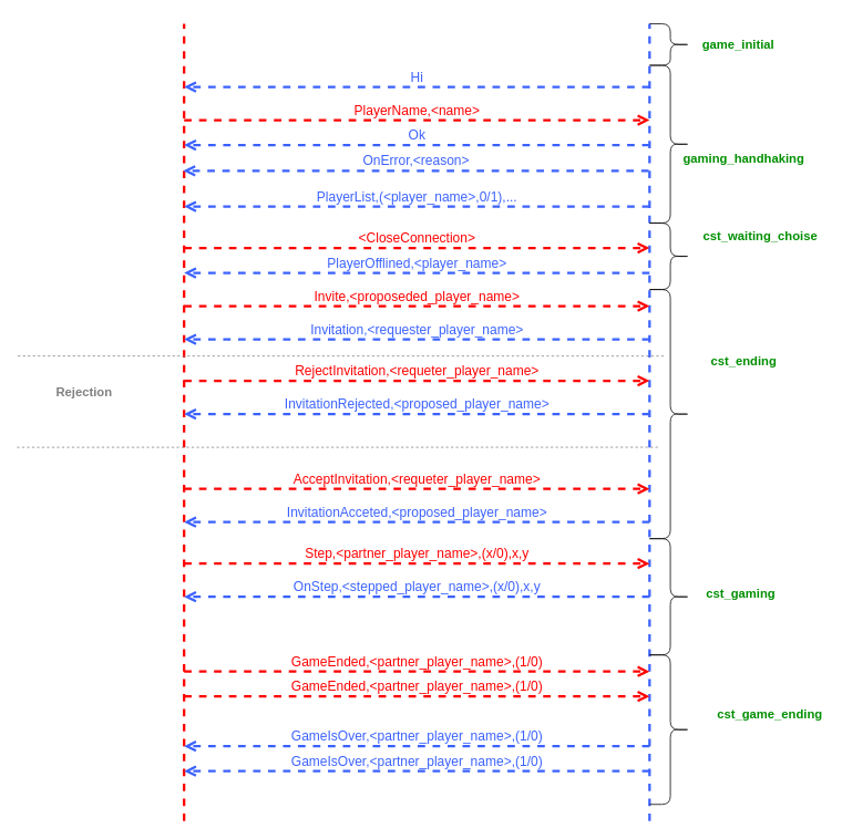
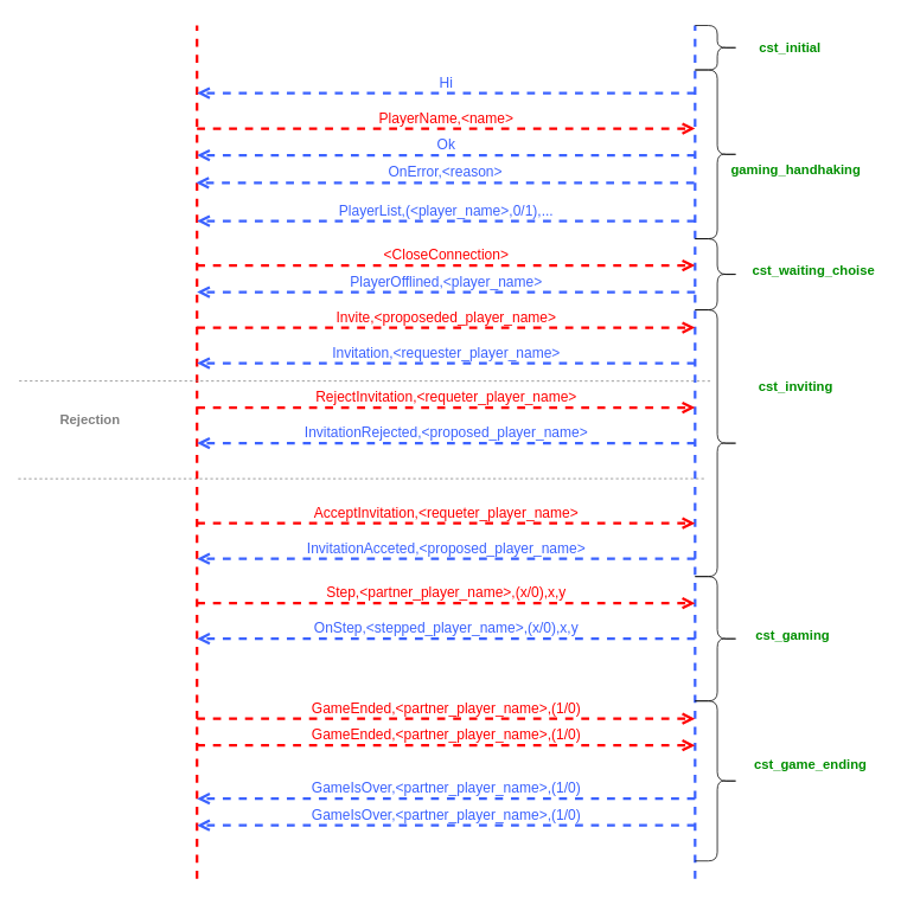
  <mxCell id="0" />
  <mxCell id="1" parent="0" />
  <mxCell id="2" value="" style="endArrow=none;dashed=1;html=1;rounded=0;strokeWidth=3;strokeColor=#FF0000;" parent="1" edge="1"><mxGeometry width="50" height="50" relative="1" as="geometry"><mxPoint x="221" y="988" as="sourcePoint" /><mxPoint x="221" y="28" as="targetPoint" /></mxGeometry></mxCell>
  <mxCell id="3" value="" style="endArrow=none;dashed=1;html=1;rounded=0;strokeWidth=3;strokeColor=#3B62FF;" parent="1" edge="1"><mxGeometry width="50" height="50" relative="1" as="geometry"><mxPoint x="781" y="988" as="sourcePoint" /><mxPoint x="781" y="28" as="targetPoint" /></mxGeometry></mxCell>
  <mxCell id="4" value="Hi" style="html=1;verticalAlign=bottom;endArrow=open;dashed=1;endSize=8;rounded=0;fontSize=16;fontColor=#3B62FF;strokeColor=#3B62FF;strokeWidth=3;" parent="1" edge="1"><mxGeometry relative="1" as="geometry"><mxPoint x="781" y="104" as="sourcePoint" /><mxPoint x="221" y="104" as="targetPoint" /></mxGeometry></mxCell>
  <mxCell id="5" value="PlayerName,&amp;lt;name&amp;gt;" style="html=1;verticalAlign=bottom;endArrow=open;dashed=1;endSize=8;rounded=0;fontSize=16;fontColor=#FF0000;strokeColor=#FF0000;strokeWidth=3;" parent="1" edge="1"><mxGeometry relative="1" as="geometry"><mxPoint x="221" y="144" as="sourcePoint" /><mxPoint x="781" y="144" as="targetPoint" /></mxGeometry></mxCell>
  <mxCell id="6" value="Ok" style="html=1;verticalAlign=bottom;endArrow=open;dashed=1;endSize=8;rounded=0;fontSize=16;fontColor=#3B62FF;strokeColor=#3B62FF;strokeWidth=3;" parent="1" edge="1"><mxGeometry relative="1" as="geometry"><mxPoint x="781" y="174" as="sourcePoint" /><mxPoint x="221" y="174" as="targetPoint" /></mxGeometry></mxCell>
  <mxCell id="7" value="Invite,&amp;lt;proposeded_player_name&amp;gt;" style="html=1;verticalAlign=bottom;endArrow=open;dashed=1;endSize=8;rounded=0;fontSize=16;fontColor=#FF0000;strokeColor=#FF0000;strokeWidth=3;" parent="1" edge="1"><mxGeometry relative="1" as="geometry"><mxPoint x="221" y="368" as="sourcePoint" /><mxPoint x="781" y="368" as="targetPoint" /></mxGeometry></mxCell>
  <mxCell id="8" value="Invitation,&amp;lt;requester_player_name&amp;gt;" style="html=1;verticalAlign=bottom;endArrow=open;dashed=1;endSize=8;rounded=0;fontSize=16;fontColor=#3B62FF;strokeColor=#3B62FF;strokeWidth=3;" parent="1" edge="1"><mxGeometry relative="1" as="geometry"><mxPoint x="781" y="408" as="sourcePoint" /><mxPoint x="221" y="408" as="targetPoint" /></mxGeometry></mxCell>
  <mxCell id="9" value="RejectInvitation,&amp;lt;requeter_player_name&amp;gt;" style="html=1;verticalAlign=bottom;endArrow=open;dashed=1;endSize=8;rounded=0;fontSize=16;fontColor=#FF0000;strokeColor=#FF0000;strokeWidth=3;" parent="1" edge="1"><mxGeometry relative="1" as="geometry"><mxPoint x="221" y="458" as="sourcePoint" /><mxPoint x="781" y="458" as="targetPoint" /></mxGeometry></mxCell>
  <mxCell id="10" value="InvitationRejected,&amp;lt;proposed_player_name&amp;gt;" style="html=1;verticalAlign=bottom;endArrow=open;dashed=1;endSize=8;rounded=0;fontSize=16;fontColor=#3B62FF;strokeColor=#3B62FF;strokeWidth=3;" parent="1" edge="1"><mxGeometry relative="1" as="geometry"><mxPoint x="781" y="498" as="sourcePoint" /><mxPoint x="221" y="498" as="targetPoint" /></mxGeometry></mxCell>
  <mxCell id="11" value="" style="endArrow=none;dashed=1;html=1;rounded=0;fontSize=16;fontColor=#FF0000;strokeColor=#808080;strokeWidth=1;entryX=0.6;entryY=0.267;entryDx=0;entryDy=0;entryPerimeter=0;" parent="1" target="32" edge="1"><mxGeometry width="50" height="50" relative="1" as="geometry"><mxPoint y="428" as="sourcePoint" x="21" /><mxPoint x="851" y="428" as="targetPoint" /></mxGeometry></mxCell>
  <mxCell id="12" value="" style="endArrow=none;dashed=1;html=1;rounded=0;fontSize=16;fontColor=#FF0000;strokeColor=#808080;strokeWidth=1;entryX=0.8;entryY=0.633;entryDx=0;entryDy=0;entryPerimeter=0;" parent="1" target="32" edge="1"><mxGeometry width="50" height="50" relative="1" as="geometry"><mxPoint x="20" y="538" as="sourcePoint" /><mxPoint x="850" y="538" as="targetPoint" /></mxGeometry></mxCell>
  <mxCell id="13" value="Rejection" style="text;align=center;fontStyle=1;verticalAlign=middle;spacingLeft=3;spacingRight=3;strokeColor=none;rotatable=0;points=[[0,0.5],[1,0.5]];portConstraint=eastwest;fontSize=15;fontColor=#808080;" parent="1" vertex="1"><mxGeometry x="61" y="458" width="80" height="26" as="geometry" /></mxCell>
  <mxCell id="14" value="AcceptInvitation,&amp;lt;requeter_player_name&amp;gt;" style="html=1;verticalAlign=bottom;endArrow=open;dashed=1;endSize=8;rounded=0;fontSize=16;fontColor=#FF0000;strokeColor=#FF0000;strokeWidth=3;" parent="1" edge="1"><mxGeometry relative="1" as="geometry"><mxPoint x="221" y="588" as="sourcePoint" /><mxPoint x="781" y="588" as="targetPoint" /></mxGeometry></mxCell>
  <mxCell id="15" value="InvitationAcceted,&amp;lt;proposed_player_name&amp;gt;" style="html=1;verticalAlign=bottom;endArrow=open;dashed=1;endSize=8;rounded=0;fontSize=16;fontColor=#3B62FF;strokeColor=#3B62FF;strokeWidth=3;" parent="1" edge="1"><mxGeometry relative="1" as="geometry"><mxPoint x="781" y="628" as="sourcePoint" /><mxPoint x="221" y="628" as="targetPoint" /></mxGeometry></mxCell>
  <mxCell id="16" value="Step,&amp;lt;partner_player_name&amp;gt;,(x/0),x,y" style="html=1;verticalAlign=bottom;endArrow=open;dashed=1;endSize=8;rounded=0;fontSize=16;fontColor=#FF0000;strokeColor=#FF0000;strokeWidth=3;" parent="1" edge="1"><mxGeometry relative="1" as="geometry"><mxPoint x="221" y="678" as="sourcePoint" /><mxPoint x="781" y="678" as="targetPoint" /></mxGeometry></mxCell>
  <mxCell id="17" value="OnStep,&amp;lt;stepped_player_name&amp;gt;,(x/0),x,y" style="html=1;verticalAlign=bottom;endArrow=open;dashed=1;endSize=8;rounded=0;fontSize=16;fontColor=#3B62FF;strokeColor=#3B62FF;strokeWidth=3;" parent="1" edge="1"><mxGeometry relative="1" as="geometry"><mxPoint x="781" y="718" as="sourcePoint" /><mxPoint x="221" y="718" as="targetPoint" /></mxGeometry></mxCell>
  <mxCell id="18" value="GameEnded,&amp;lt;partner_player_name&amp;gt;,(1/0)" style="html=1;verticalAlign=bottom;endArrow=open;dashed=1;endSize=8;rounded=0;fontSize=16;fontColor=#FF0000;strokeColor=#FF0000;strokeWidth=3;" parent="1" edge="1"><mxGeometry relative="1" as="geometry"><mxPoint x="221" y="808" as="sourcePoint" /><mxPoint x="781" y="808" as="targetPoint" /></mxGeometry></mxCell>
  <mxCell id="19" value="GameEnded,&amp;lt;partner_player_name&amp;gt;,(1/0)" style="html=1;verticalAlign=bottom;endArrow=open;dashed=1;endSize=8;rounded=0;fontSize=16;fontColor=#FF0000;strokeColor=#FF0000;strokeWidth=3;" parent="1" edge="1"><mxGeometry relative="1" as="geometry"><mxPoint x="221" y="838" as="sourcePoint" /><mxPoint x="781" y="838" as="targetPoint" /></mxGeometry></mxCell>
  <mxCell id="20" value="GameIsOver,&amp;lt;partner_player_name&amp;gt;,(1/0)" style="html=1;verticalAlign=bottom;endArrow=open;dashed=1;endSize=8;rounded=0;fontSize=16;fontColor=#3B62FF;strokeColor=#3B62FF;strokeWidth=3;" parent="1" edge="1"><mxGeometry relative="1" as="geometry"><mxPoint x="781" y="898" as="sourcePoint" /><mxPoint x="221" y="898" as="targetPoint" /></mxGeometry></mxCell>
  <mxCell id="21" value="GameIsOver,&amp;lt;partner_player_name&amp;gt;,(1/0)" style="html=1;verticalAlign=bottom;endArrow=open;dashed=1;endSize=8;rounded=0;fontSize=16;fontColor=#3B62FF;strokeColor=#3B62FF;strokeWidth=3;" parent="1" edge="1"><mxGeometry relative="1" as="geometry"><mxPoint x="781" y="928" as="sourcePoint" /><mxPoint x="221" y="928" as="targetPoint" /></mxGeometry></mxCell>
  <mxCell id="22" value="" style="shape=curlyBracket;whiteSpace=wrap;html=1;rounded=1;flipH=1;fontSize=15;fontColor=#3B62FF;" parent="1" vertex="1"><mxGeometry x="781" y="28" width="50" height="50" as="geometry" /></mxCell>
- <mxCell id="23" value="game_initial" style="text;align=center;fontStyle=1;verticalAlign=middle;spacingLeft=3;spacingRight=3;strokeColor=none;rotatable=0;points=[[0,0.5],[1,0.5]];portConstraint=eastwest;fontSize=15;fontColor=#008F00;" parent="1" vertex="1"><mxGeometry x="848" y="20" width="80" height="63" as="geometry" /></mxCell>
+ <mxCell id="23" value="cst_initial" style="text;align=center;fontStyle=1;verticalAlign=middle;spacingLeft=3;spacingRight=3;strokeColor=none;rotatable=0;points=[[0,0.5],[1,0.5]];portConstraint=eastwest;fontSize=15;fontColor=#008F00;" parent="1" vertex="1"><mxGeometry x="848" y="20" width="80" height="63" as="geometry" /></mxCell>
  <mxCell id="24" value="" style="shape=curlyBracket;whiteSpace=wrap;html=1;rounded=1;flipH=1;fontSize=15;fontColor=#3B62FF;" parent="1" vertex="1"><mxGeometry x="781" y="648" width="50" height="140" as="geometry" /></mxCell>
  <mxCell id="25" value="" style="shape=curlyBracket;whiteSpace=wrap;html=1;rounded=1;flipH=1;fontSize=15;fontColor=#3B62FF;" parent="1" vertex="1"><mxGeometry x="781" y="78" width="50" height="190" as="geometry" /></mxCell>
  <mxCell id="26" value="PlayerList,(&amp;lt;player_name&amp;gt;,0/1),..." style="html=1;verticalAlign=bottom;endArrow=open;dashed=1;endSize=8;rounded=0;fontSize=16;fontColor=#3B62FF;strokeColor=#3B62FF;strokeWidth=3;" parent="1" edge="1"><mxGeometry relative="1" as="geometry"><mxPoint x="781" y="248" as="sourcePoint" /><mxPoint x="221" y="248" as="targetPoint" /></mxGeometry></mxCell>
  <mxCell id="27" value="gaming_handhaking" style="text;align=center;fontStyle=1;verticalAlign=middle;spacingLeft=3;spacingRight=3;strokeColor=none;rotatable=0;points=[[0,0.5],[1,0.5]];portConstraint=eastwest;fontSize=15;fontColor=#008F00;" parent="1" vertex="1"><mxGeometry x="848" y="141.5" width="93" height="96.5" as="geometry" /></mxCell>
  <mxCell id="28" value="&amp;lt;CloseConnection&amp;gt;" style="html=1;verticalAlign=bottom;endArrow=open;dashed=1;endSize=8;rounded=0;fontSize=16;fontColor=#FF0000;strokeColor=#FF0000;strokeWidth=3;" parent="1" edge="1"><mxGeometry relative="1" as="geometry"><mxPoint x="221" y="298" as="sourcePoint" /><mxPoint x="781" y="298" as="targetPoint" /></mxGeometry></mxCell>
  <mxCell id="29" value="PlayerOfflined,&amp;lt;player_name&amp;gt;" style="html=1;verticalAlign=bottom;endArrow=open;dashed=1;endSize=8;rounded=0;fontSize=16;fontColor=#3B62FF;strokeColor=#3B62FF;strokeWidth=3;" parent="1" edge="1"><mxGeometry relative="1" as="geometry"><mxPoint x="781" y="328" as="sourcePoint" /><mxPoint x="221" y="328" as="targetPoint" /></mxGeometry></mxCell>
  <mxCell id="30" value="" style="shape=curlyBracket;whiteSpace=wrap;html=1;rounded=1;flipH=1;fontSize=15;fontColor=#3B62FF;" parent="1" vertex="1"><mxGeometry x="781" y="268" width="50" height="80" as="geometry" /></mxCell>
- <mxCell id="31" value="cst_waiting_choise" style="text;align=center;fontStyle=1;verticalAlign=middle;spacingLeft=3;spacingRight=3;strokeColor=none;rotatable=0;points=[[0,0.5],[1,0.5]];portConstraint=eastwest;fontSize=15;fontColor=#008F00;" parent="1" vertex="1"><mxGeometry x="848" y="248" width="133" height="70" as="geometry" /></mxCell>
+ <mxCell id="31" value="cst_waiting_choise" style="text;align=center;fontStyle=1;verticalAlign=middle;spacingLeft=3;spacingRight=3;strokeColor=none;rotatable=0;points=[[0,0.5],[1,0.5]];portConstraint=eastwest;fontSize=15;fontColor=#008F00;" parent="1" vertex="1"><mxGeometry x="848" y="268" width="133" height="70" as="geometry" /></mxCell>
  <mxCell id="32" value="" style="shape=curlyBracket;whiteSpace=wrap;html=1;rounded=1;flipH=1;fontSize=15;fontColor=#3B62FF;" parent="1" vertex="1"><mxGeometry x="781" y="348" width="50" height="300" as="geometry" /></mxCell>
- <mxCell id="33" value="cst_ending" style="text;align=center;fontStyle=1;verticalAlign=middle;spacingLeft=3;spacingRight=3;strokeColor=none;rotatable=0;points=[[0,0.5],[1,0.5]];portConstraint=eastwest;fontSize=15;fontColor=#008F00;" parent="1" vertex="1"><mxGeometry x="848" y="398" width="93" height="70" as="geometry" /></mxCell>
+ <mxCell id="33" value="cst_inviting" style="text;align=center;fontStyle=1;verticalAlign=middle;spacingLeft=3;spacingRight=3;strokeColor=none;rotatable=0;points=[[0,0.5],[1,0.5]];portConstraint=eastwest;fontSize=15;fontColor=#008F00;" parent="1" vertex="1"><mxGeometry x="848" y="398" width="93" height="70" as="geometry" /></mxCell>
  <mxCell id="34" value="cst_gaming" style="text;align=center;fontStyle=1;verticalAlign=middle;spacingLeft=3;spacingRight=3;strokeColor=none;rotatable=0;points=[[0,0.5],[1,0.5]];portConstraint=eastwest;fontSize=15;fontColor=#008F00;" parent="1" vertex="1"><mxGeometry x="841" y="678" width="100" height="70" as="geometry" /></mxCell>
  <mxCell id="35" value="" style="shape=curlyBracket;whiteSpace=wrap;html=1;rounded=1;flipH=1;fontSize=15;fontColor=#3B62FF;" parent="1" vertex="1"><mxGeometry x="781" y="788" width="50" height="180" as="geometry" /></mxCell>
- <mxCell id="36" value="cst_game_ending" style="text;align=center;fontStyle=1;verticalAlign=middle;spacingLeft=3;spacingRight=3;strokeColor=none;rotatable=0;points=[[0,0.5],[1,0.5]];portConstraint=eastwest;fontSize=15;fontColor=#008F00;" parent="1" vertex="1"><mxGeometry x="846" y="823" width="160" height="70" as="geometry" /></mxCell>
+ <mxCell id="36" value="cst_game_ending" style="text;align=center;fontStyle=1;verticalAlign=middle;spacingLeft=3;spacingRight=3;strokeColor=none;rotatable=0;points=[[0,0.5],[1,0.5]];portConstraint=eastwest;fontSize=15;fontColor=#008F00;" parent="1" vertex="1"><mxGeometry x="831" y="823" width="160" height="70" as="geometry" /></mxCell>
  <mxCell id="37" value="OnError,&amp;lt;reason&amp;gt;" style="html=1;verticalAlign=bottom;endArrow=open;dashed=1;endSize=8;rounded=0;fontSize=16;fontColor=#3B62FF;strokeColor=#3B62FF;strokeWidth=3;" edge="1" parent="1"><mxGeometry relative="1" as="geometry"><mxPoint x="780" y="205" as="sourcePoint" /><mxPoint x="220" y="205" as="targetPoint" /></mxGeometry></mxCell>
